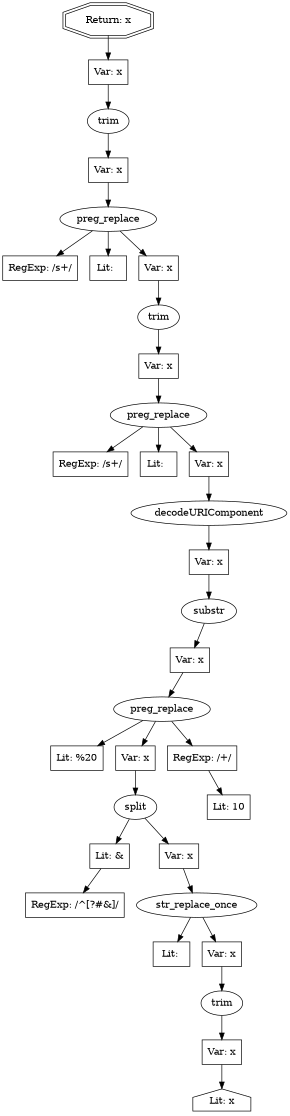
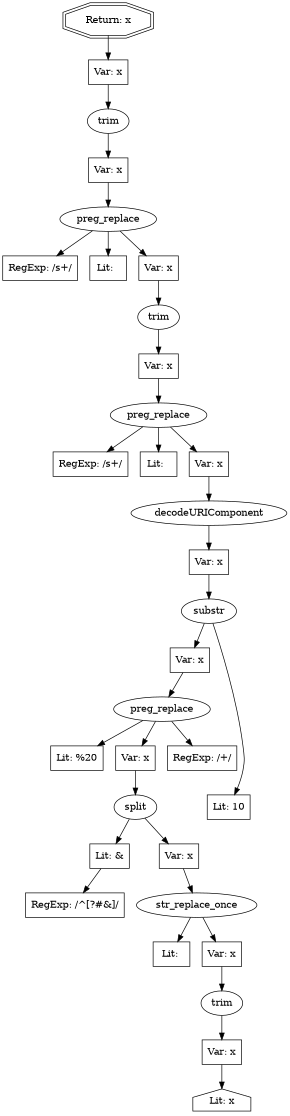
  digraph {
    node [shape=box]
    n1 [label="Lit: x" shape=house]
    n2 [label=trim shape=ellipse]
    n3 [label="Var: x"]
    n4 [label=str_replace_once shape=ellipse]
    n5 [label="Lit: "]
    n6 [label="Var: x"]
    n7 [label="RegExp: /^[?#&]/"]
    n8 [label=split shape=ellipse]
    n9 [label="Lit: &"]
    n10 [label="Var: x"]
    n11 [label=preg_replace shape=ellipse]
    n12 [label="RegExp: /\+/"]
    n13 [label="Lit: %20"]
    n14 [label="Var: x"]
    n15 [label=substr shape=ellipse]
    n16 [label="Var: x"]
    n17 [label="Lit: 10"]
    n18 [label=decodeURIComponent shape=ellipse]
    n19 [label="Var: x"]
    n20 [label=preg_replace shape=ellipse]
    n21 [label="RegExp: /\s+/"]
    n22 [label="Lit:  "]
    n23 [label="Var: x"]
    n24 [label=trim shape=ellipse]
    n25 [label="Var: x"]
    n26 [label=preg_replace shape=ellipse]
    n27 [label="RegExp: /\s+/"]
    n28 [label="Lit:  "]
    n29 [label="Var: x"]
    n30 [label=trim shape=ellipse]
    n31 [label="Var: x"]
    n32 [label="Var: x"]
    n33 [label="Return: x" shape=doubleoctagon]
    n2 -> n3
    n3 -> n1
    n4 -> n5
    n4 -> n6
    n6 -> n2
    n8 -> n9
    n8 -> n10
    n9 -> n7
    n10 -> n4
    n11 -> n12
    n11 -> n13
    n11 -> n14
    n14 -> n8
    n15 -> n16
-   n12 -> n17
+   n15 -> n17
    n16 -> n11
    n18 -> n19
    n19 -> n15
    n20 -> n21
    n20 -> n22
    n20 -> n23
    n23 -> n18
    n24 -> n25
    n25 -> n20
    n26 -> n27
    n26 -> n28
    n26 -> n29
    n29 -> n24
    n30 -> n31
    n31 -> n26
    n32 -> n30
    n33 -> n32
  }
